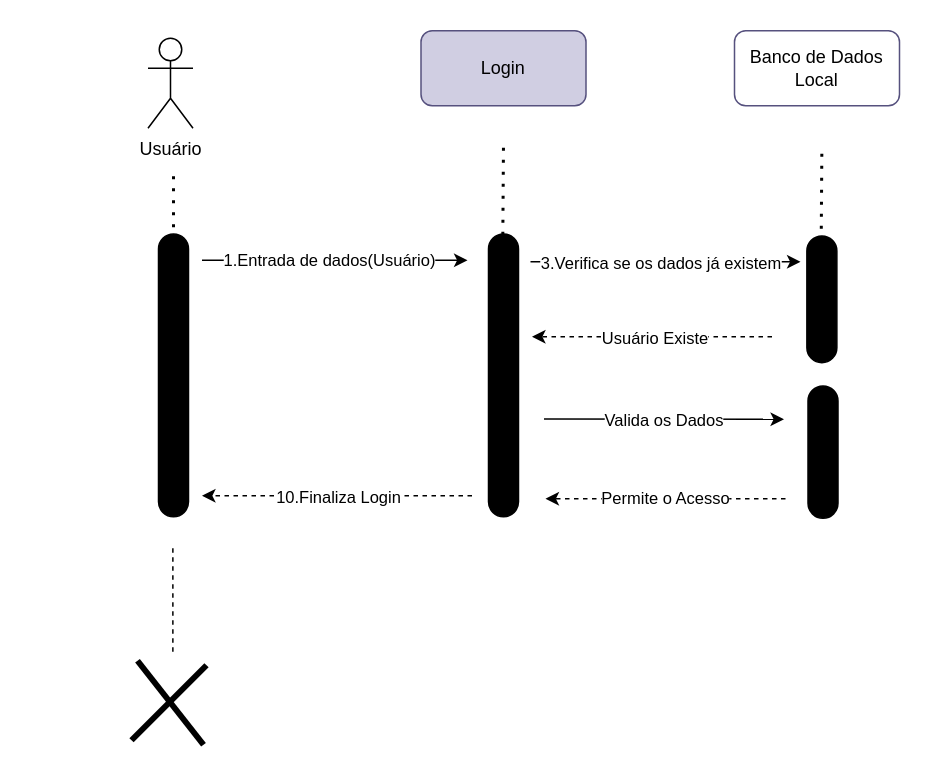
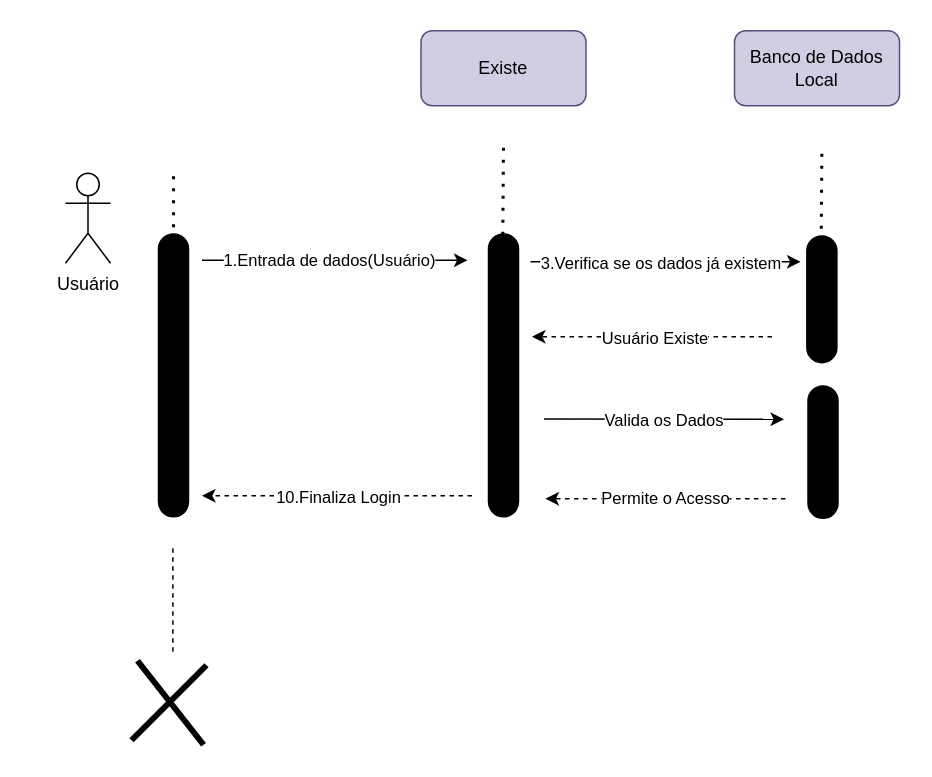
  <mxCell id="0" />
  <mxCell id="1" parent="0" />
- <mxCell id="2" value="Usuário" style="shape=umlActor;verticalLabelPosition=bottom;verticalAlign=top;html=1;outlineConnect=0;" vertex="1" parent="1"><mxGeometry x="98" y="25" width="30" height="60" as="geometry" /></mxCell>
- <mxCell id="3" value="Login" style="rounded=1;whiteSpace=wrap;html=1;fillColor=#d0cee2;strokeColor=#56517e;" vertex="1" parent="1"><mxGeometry x="280" y="20" width="110" height="50" as="geometry" /></mxCell>
+ <mxCell id="2" value="Usuário" style="shape=umlActor;verticalLabelPosition=bottom;verticalAlign=top;html=1;outlineConnect=0;" vertex="1" parent="1"><mxGeometry x="43" y="115" width="30" height="60" as="geometry" /></mxCell>
+ <mxCell id="3" value="Existe" style="rounded=1;whiteSpace=wrap;html=1;fillColor=#d0cee2;strokeColor=#56517e;" vertex="1" parent="1"><mxGeometry x="280" y="20" width="110" height="50" as="geometry" /></mxCell>
  <mxCell id="4" value="" style="rounded=1;whiteSpace=wrap;html=1;rotation=90;fillColor=#000000;arcSize=50;" vertex="1" parent="1"><mxGeometry x="20.75" y="239.75" width="188.5" height="20" as="geometry" /></mxCell>
  <mxCell id="5" value="" style="endArrow=none;dashed=1;html=1;dashPattern=1 3;strokeWidth=2;rounded=0;" edge="1" parent="1"><mxGeometry width="50" height="50" relative="1" as="geometry"><mxPoint x="115" y="167" as="sourcePoint" /><mxPoint x="115" y="117" as="targetPoint" /></mxGeometry></mxCell>
  <mxCell id="6" value="" style="rounded=1;whiteSpace=wrap;html=1;rotation=90;fillColor=#000000;arcSize=50;" vertex="1" parent="1"><mxGeometry x="240.75" y="239.75" width="188.5" height="20" as="geometry" /></mxCell>
  <mxCell id="7" value="" style="endArrow=none;dashed=1;html=1;dashPattern=1 3;strokeWidth=2;rounded=0;" edge="1" parent="1"><mxGeometry width="50" height="50" relative="1" as="geometry"><mxPoint x="334.5" y="164" as="sourcePoint" /><mxPoint x="335" y="94" as="targetPoint" /></mxGeometry></mxCell>
  <mxCell id="8" value="" style="endArrow=classic;html=1;rounded=0;" edge="1" parent="1"><mxGeometry width="50" height="50" relative="1" as="geometry"><mxPoint x="134" y="173" as="sourcePoint" /><mxPoint x="311" y="173" as="targetPoint" /></mxGeometry></mxCell>
  <mxCell id="9" value="1.Entrada de dados(Usuário)" style="edgeLabel;html=1;align=center;verticalAlign=middle;resizable=0;points=[];" vertex="1" connectable="0" parent="8"><mxGeometry x="-0.028" relative="1" as="geometry"><mxPoint x="-2" y="-1" as="offset" /></mxGeometry></mxCell>
- <mxCell id="10" value="Banco de Dados&lt;br&gt;Local" style="rounded=1;whiteSpace=wrap;html=1;fillColor=#ffffff;strokeColor=#56517e;" vertex="1" parent="1"><mxGeometry x="489" y="20" width="110" height="50" as="geometry" /></mxCell>
+ <mxCell id="10" value="Banco de Dados&lt;br&gt;Local" style="rounded=1;whiteSpace=wrap;html=1;fillColor=#d0cee2;strokeColor=#56517e;" vertex="1" parent="1"><mxGeometry x="489" y="20" width="110" height="50" as="geometry" /></mxCell>
  <mxCell id="11" value="" style="rounded=1;whiteSpace=wrap;html=1;rotation=90;fillColor=#000000;arcSize=50;" vertex="1" parent="1"><mxGeometry x="505" y="189" width="84.5" height="20" as="geometry" /></mxCell>
  <mxCell id="12" value="" style="endArrow=none;dashed=1;html=1;dashPattern=1 3;strokeWidth=2;rounded=0;" edge="1" parent="1"><mxGeometry width="50" height="50" relative="1" as="geometry"><mxPoint x="546.75" y="168" as="sourcePoint" /><mxPoint x="547.25" y="98" as="targetPoint" /></mxGeometry></mxCell>
  <mxCell id="13" value="" style="rounded=1;whiteSpace=wrap;html=1;rotation=90;fillColor=#000000;arcSize=50;" vertex="1" parent="1"><mxGeometry x="503.88" y="290.88" width="88.25" height="20" as="geometry" /></mxCell>
  <mxCell id="14" value="" style="endArrow=classic;html=1;rounded=0;" edge="1" parent="1"><mxGeometry width="50" height="50" relative="1" as="geometry"><mxPoint x="353" y="174" as="sourcePoint" /><mxPoint x="533" y="174" as="targetPoint" /></mxGeometry></mxCell>
  <mxCell id="15" value="3.Verifica se os dados já existem" style="edgeLabel;html=1;align=center;verticalAlign=middle;resizable=0;points=[];" vertex="1" connectable="0" parent="14"><mxGeometry x="-0.028" relative="1" as="geometry"><mxPoint x="-1" as="offset" /></mxGeometry></mxCell>
  <mxCell id="16" value="" style="endArrow=classic;html=1;rounded=0;dashed=1;" edge="1" parent="1"><mxGeometry width="50" height="50" relative="1" as="geometry"><mxPoint x="514" y="224" as="sourcePoint" /><mxPoint x="354" y="224" as="targetPoint" /></mxGeometry></mxCell>
  <mxCell id="17" value="Usuário Existe" style="edgeLabel;html=1;align=center;verticalAlign=middle;resizable=0;points=[];" vertex="1" connectable="0" parent="16"><mxGeometry x="-0.044" y="1" relative="1" as="geometry"><mxPoint x="-3" y="-1" as="offset" /></mxGeometry></mxCell>
  <mxCell id="18" value="" style="endArrow=classic;html=1;rounded=0;dashed=1;" edge="1" parent="1"><mxGeometry width="50" height="50" relative="1" as="geometry"><mxPoint x="314" y="330" as="sourcePoint" /><mxPoint x="134" y="330" as="targetPoint" /></mxGeometry></mxCell>
  <mxCell id="19" value="10.Finaliza Login" style="edgeLabel;html=1;align=center;verticalAlign=middle;resizable=0;points=[];" vertex="1" connectable="0" parent="18"><mxGeometry x="0.18" relative="1" as="geometry"><mxPoint x="16" as="offset" /></mxGeometry></mxCell>
  <mxCell id="20" value="" style="endArrow=none;dashed=1;html=1;rounded=0;" edge="1" parent="1"><mxGeometry width="50" height="50" relative="1" as="geometry"><mxPoint x="114.58" y="434" as="sourcePoint" /><mxPoint x="114.58" y="364" as="targetPoint" /></mxGeometry></mxCell>
  <mxCell id="21" value="" style="endArrow=none;html=1;rounded=0;strokeWidth=4;" edge="1" parent="1"><mxGeometry width="50" height="50" relative="1" as="geometry"><mxPoint x="87" y="493" as="sourcePoint" /><mxPoint x="137" y="443" as="targetPoint" /></mxGeometry></mxCell>
  <mxCell id="22" value="" style="endArrow=none;html=1;rounded=0;strokeWidth=4;" edge="1" parent="1"><mxGeometry width="50" height="50" relative="1" as="geometry"><mxPoint x="91" y="440" as="sourcePoint" /><mxPoint x="135" y="496" as="targetPoint" /></mxGeometry></mxCell>
  <mxCell id="23" value="" style="endArrow=classic;html=1;rounded=0;" edge="1" parent="1"><mxGeometry width="50" height="50" relative="1" as="geometry"><mxPoint x="362" y="278.88" as="sourcePoint" /><mxPoint x="522" y="279" as="targetPoint" /></mxGeometry></mxCell>
  <mxCell id="24" value="Valida os Dados" style="edgeLabel;html=1;align=center;verticalAlign=middle;resizable=0;points=[];" vertex="1" connectable="0" parent="23"><mxGeometry y="-2" relative="1" as="geometry"><mxPoint y="-1" as="offset" /></mxGeometry></mxCell>
  <mxCell id="25" value="" style="endArrow=classic;html=1;rounded=0;dashed=1;" edge="1" parent="1"><mxGeometry width="50" height="50" relative="1" as="geometry"><mxPoint x="523" y="332" as="sourcePoint" /><mxPoint x="363" y="332" as="targetPoint" /></mxGeometry></mxCell>
  <mxCell id="26" value="Permite o Acesso" style="edgeLabel;html=1;align=center;verticalAlign=middle;resizable=0;points=[];" vertex="1" connectable="0" parent="25"><mxGeometry x="0.087" y="2" relative="1" as="geometry"><mxPoint x="6" y="-3" as="offset" /></mxGeometry></mxCell>
